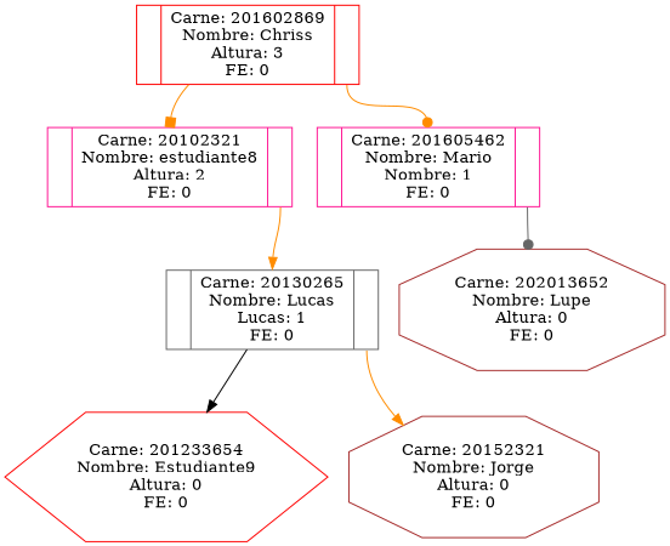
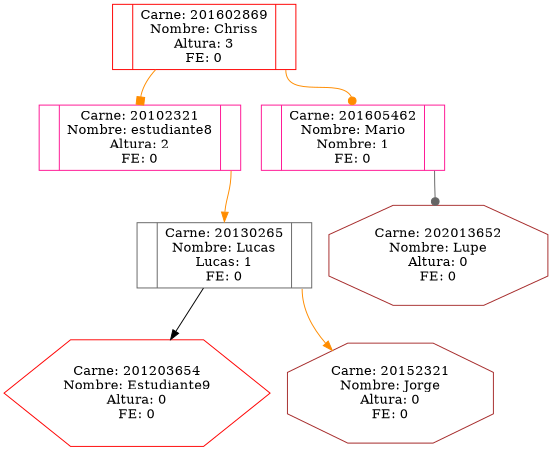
  digraph {
    compound=true
    node [color=red shape=record]
    edge [arrowhead=normal color=darkorange headport=f]
    n1 [label=" <N 201602869 I> | <f201602869> Carne: 201602869\nNombre: Chriss\nAltura: 3\nFE: 0 | <f201602869D> "]
    n2 [color=deeppink label=" <N 20102321 I> | <f20102321> Carne: 20102321\nNombre: estudiante8\nAltura: 2\nFE: 0 | <f20102321D> "]
    n3 [color=deeppink label=" <N 201605462 I> | <f201605462> Carne: 201605462\nNombre: Mario\nNombre: 1\nFE: 0 | <f201605462D> "]
    n4 [color=gray40 label=" <N 20130265 I> | <f20130265> Carne: 20130265\nNombre: Lucas\nLucas: 1\nFE: 0 | <f20130265D> "]
    n5 [color=brown label="Carne: 202013652\nNombre: Lupe\nAltura: 0\nFE: 0" shape=octagon]
-   n6 [label="Carne: 201233654\nNombre: Estudiante9\nAltura: 0\nFE: 0" shape=hexagon]
+   n6 [label="Carne: 201203654\nNombre: Estudiante9\nAltura: 0\nFE: 0" shape=hexagon]
    n7 [color=brown label="Carne: 20152321\nNombre: Jorge\nAltura: 0\nFE: 0" shape=octagon]
    n1 -> n2 [arrowhead=box headport=f20102321 tailport=N201602869I]
    n1 -> n3 [arrowhead=dot headport=f201605462 tailport=f201602869D]
    n2 -> n4 [headport=f20130265 tailport=f20102321D]
    n3 -> n5 [arrowhead=dot color=gray40 tailport=f201605462D]
    n4 -> n6 [color=black tailport=N20130265I]
    n4 -> n7 [tailport=f20130265D]
  }
